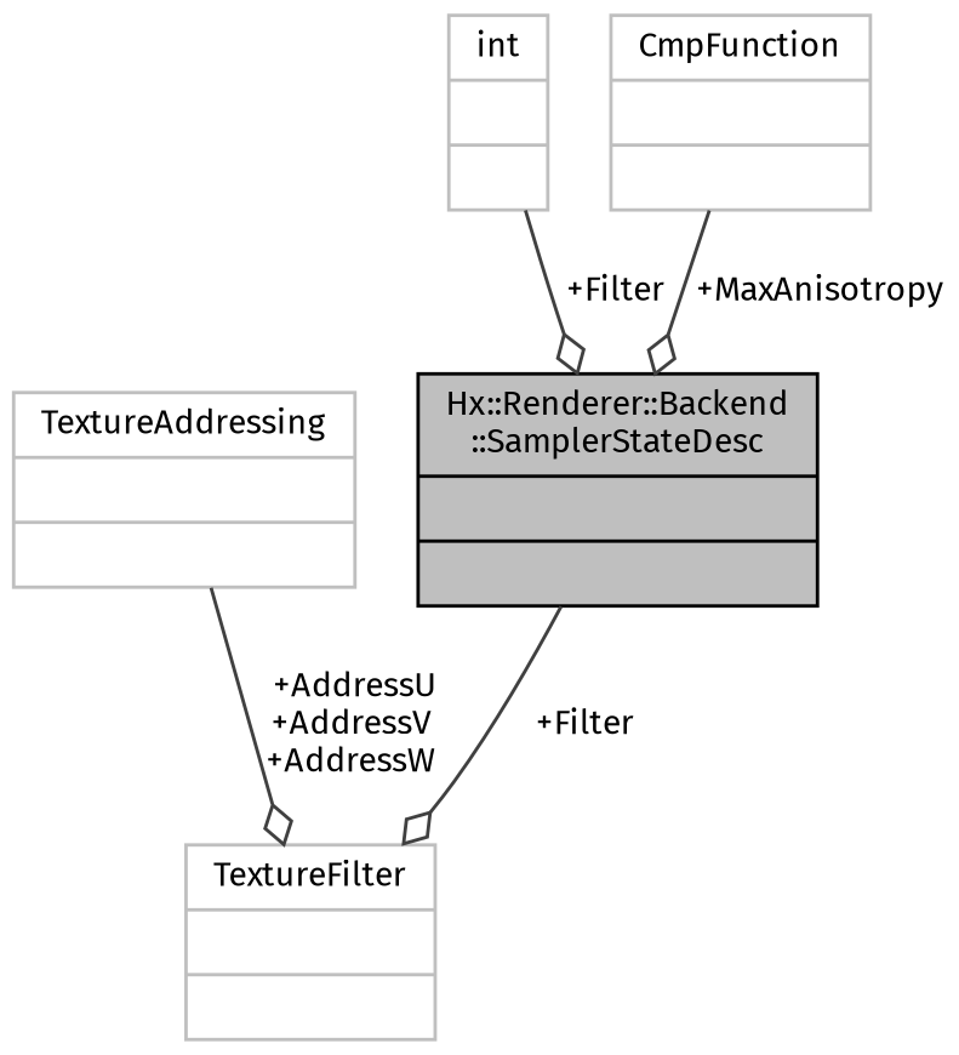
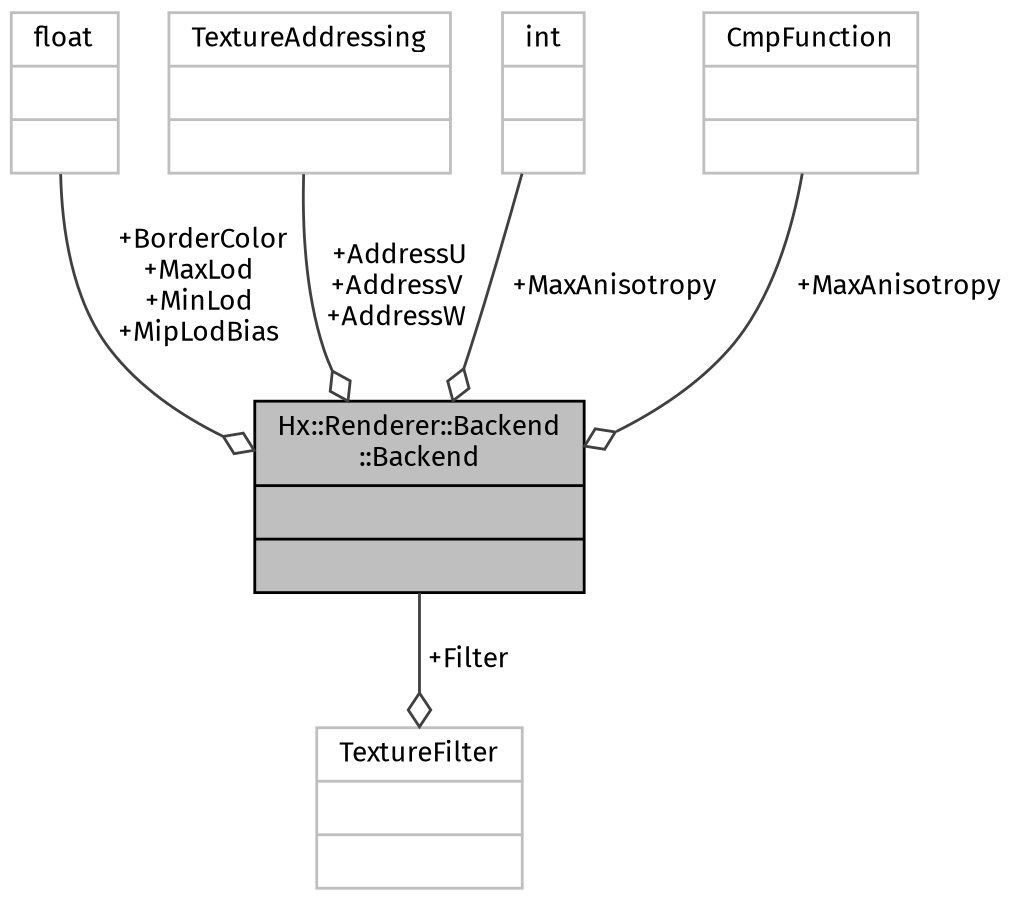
  digraph {
    fontname="Fira Sans"
    node [color=grey75 fillcolor=white fontname="Fira Sans" fontsize=10 shape=record style=filled]
    edge [arrowhead=odiamond color=grey25 fontname="Fira Sans" fontsize=10 labelfontname=Helvetica labelfontsize=10 style=solid]
-   n1 [color=black fillcolor=grey75 fontcolor=black height=0.2 label="{Hx::Renderer::Backend\l::SamplerStateDesc\n||}" width=0.4]
+   n1 [color=black fillcolor=grey75 fontcolor=black height=0.2 label="{Hx::Renderer::Backend\l::Backend\n||}" width=0.4]
    n2 [height=0.2 label="{TextureFilter\n||}" width=0.4]
+   n3 [height=0.2 label="{float\n||}" width=0.4]
    n4 [height=0.2 label="{TextureAddressing\n||}" width=0.4]
    n5 [height=0.2 label="{int\n||}" width=0.4]
    n6 [height=0.2 label="{CmpFunction\n||}" width=0.4]
    n1 -> n2 [label=" +Filter"]
-   n4 -> n2 [label=" +AddressU\n+AddressV\n+AddressW"]
-   n5 -> n1 [label=" +Filter"]
+   n3 -> n1 [label=" +BorderColor\n+MaxLod\n+MinLod\n+MipLodBias"]
+   n4 -> n1 [label=" +AddressU\n+AddressV\n+AddressW"]
+   n5 -> n1 [label=" +MaxAnisotropy"]
    n6 -> n1 [label=" +MaxAnisotropy"]
  }
